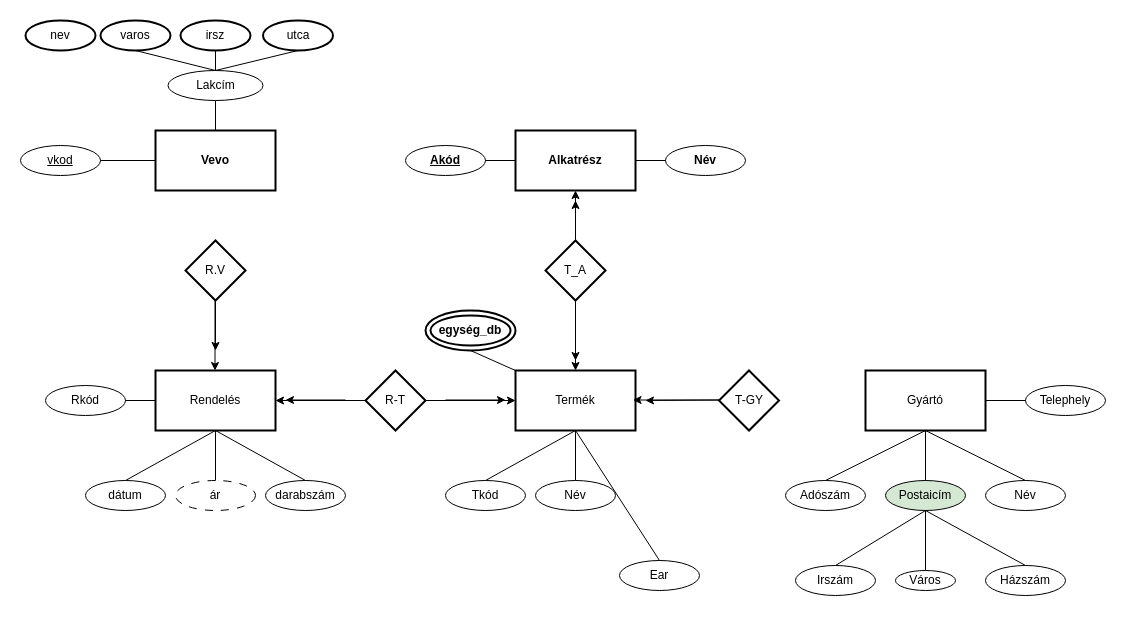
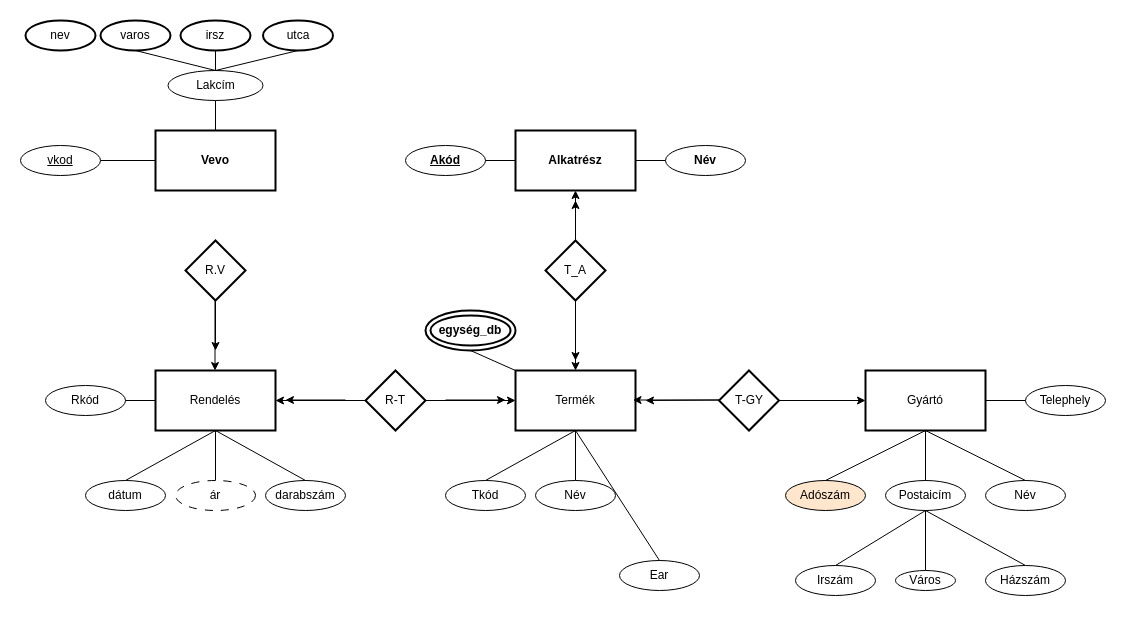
  <mxCell id="0" />
  <mxCell id="1" parent="0" />
  <mxCell id="2" value="Gyártó" style="rounded=0;whiteSpace=wrap;html=1;strokeWidth=2;" parent="1" vertex="1"><mxGeometry x="865" y="370" width="120" height="60" as="geometry" /></mxCell>
  <mxCell id="3" value="Termék" style="rounded=0;whiteSpace=wrap;html=1;strokeWidth=2;" parent="1" vertex="1"><mxGeometry x="515" y="370" width="120" height="60" as="geometry" /></mxCell>
  <mxCell id="4" value="T-GY" style="rhombus;whiteSpace=wrap;html=1;strokeWidth=2;" parent="1" vertex="1"><mxGeometry x="718.5" y="370" width="60" height="60" as="geometry" /></mxCell>
  <mxCell id="5" value="Tkód" style="ellipse;whiteSpace=wrap;html=1;" parent="1" vertex="1"><mxGeometry x="445" y="480" width="80" height="30" as="geometry" /></mxCell>
  <mxCell id="6" value="Név" style="ellipse;whiteSpace=wrap;html=1;" parent="1" vertex="1"><mxGeometry x="535" y="480" width="80" height="30" as="geometry" /></mxCell>
  <mxCell id="7" value="Ear" style="ellipse;whiteSpace=wrap;html=1;" parent="1" vertex="1"><mxGeometry x="619" y="560" width="80" height="30" as="geometry" /></mxCell>
  <mxCell id="8" value="Telephely" style="ellipse;whiteSpace=wrap;html=1;" parent="1" vertex="1"><mxGeometry x="1025" y="385" width="80" height="30" as="geometry" /></mxCell>
  <mxCell id="9" value="Házszám" style="ellipse;whiteSpace=wrap;html=1;" parent="1" vertex="1"><mxGeometry x="985" y="565" width="80" height="30" as="geometry" /></mxCell>
  <mxCell id="10" value="Irszám" style="ellipse;whiteSpace=wrap;html=1;" parent="1" vertex="1"><mxGeometry x="795" y="565" width="80" height="30" as="geometry" /></mxCell>
  <mxCell id="11" value="Város" style="ellipse;whiteSpace=wrap;html=1;" parent="1" vertex="1"><mxGeometry x="895" y="570" width="60" height="20" as="geometry" /></mxCell>
- <mxCell id="12" value="Postaicím" style="ellipse;whiteSpace=wrap;html=1;fillColor=#d5e8d4;" parent="1" vertex="1"><mxGeometry x="885" y="480" width="80" height="30" as="geometry" /></mxCell>
- <mxCell id="13" value="Adószám" style="ellipse;whiteSpace=wrap;html=1;" parent="1" vertex="1"><mxGeometry x="785" y="480" width="80" height="30" as="geometry" /></mxCell>
+ <mxCell id="12" value="Postaicím" style="ellipse;whiteSpace=wrap;html=1;" parent="1" vertex="1"><mxGeometry x="885" y="480" width="80" height="30" as="geometry" /></mxCell>
+ <mxCell id="13" value="Adószám" style="ellipse;whiteSpace=wrap;html=1;fillColor=#ffe6cc;" parent="1" vertex="1"><mxGeometry x="785" y="480" width="80" height="30" as="geometry" /></mxCell>
  <mxCell id="14" value="Név" style="ellipse;whiteSpace=wrap;html=1;" parent="1" vertex="1"><mxGeometry x="985" y="480" width="80" height="30" as="geometry" /></mxCell>
+ <mxCell id="15" value="" style="endArrow=classic;html=1;rounded=0;exitX=1;exitY=0.5;exitDx=0;exitDy=0;entryX=0;entryY=0.5;entryDx=0;entryDy=0;" parent="1" source="4" target="2" edge="1"><mxGeometry width="50" height="50" relative="1" as="geometry"><mxPoint x="755" y="430" as="sourcePoint" /><mxPoint x="855" y="390" as="targetPoint" /><Array as="points" /></mxGeometry></mxCell>
  <mxCell id="16" value="" style="endArrow=classic;html=1;rounded=0;exitX=1;exitY=0.5;exitDx=0;exitDy=0;" parent="1" edge="1"><mxGeometry width="50" height="50" relative="1" as="geometry"><mxPoint x="718.5" y="399.5" as="sourcePoint" /><mxPoint x="645" y="400" as="targetPoint" /><Array as="points" /></mxGeometry></mxCell>
  <mxCell id="17" value="" style="endArrow=classic;html=1;rounded=0;exitX=1;exitY=0.5;exitDx=0;exitDy=0;entryX=0;entryY=0.5;entryDx=0;entryDy=0;" parent="1" edge="1"><mxGeometry width="50" height="50" relative="1" as="geometry"><mxPoint x="718.5" y="399.5" as="sourcePoint" /><mxPoint x="632.5" y="399.5" as="targetPoint" /><Array as="points" /></mxGeometry></mxCell>
  <mxCell id="18" value="" style="endArrow=none;html=1;rounded=0;entryX=0;entryY=0.5;entryDx=0;entryDy=0;exitX=1;exitY=0.5;exitDx=0;exitDy=0;" parent="1" source="2" target="8" edge="1"><mxGeometry width="50" height="50" relative="1" as="geometry"><mxPoint x="985" y="410" as="sourcePoint" /><mxPoint x="1035" y="360" as="targetPoint" /></mxGeometry></mxCell>
  <mxCell id="19" value="" style="endArrow=none;html=1;rounded=0;entryX=0.5;entryY=1;entryDx=0;entryDy=0;exitX=0.5;exitY=0;exitDx=0;exitDy=0;" parent="1" source="6" target="3" edge="1"><mxGeometry width="50" height="50" relative="1" as="geometry"><mxPoint x="545" y="470" as="sourcePoint" /><mxPoint x="585" y="470" as="targetPoint" /></mxGeometry></mxCell>
  <mxCell id="20" value="" style="endArrow=none;html=1;rounded=0;entryX=0.5;entryY=1;entryDx=0;entryDy=0;exitX=0.5;exitY=0;exitDx=0;exitDy=0;" parent="1" source="5" target="3" edge="1"><mxGeometry width="50" height="50" relative="1" as="geometry"><mxPoint x="465" y="460" as="sourcePoint" /><mxPoint x="505" y="460" as="targetPoint" /></mxGeometry></mxCell>
  <mxCell id="21" value="" style="endArrow=none;html=1;rounded=0;entryX=0.5;entryY=0;entryDx=0;entryDy=0;exitX=0.5;exitY=1;exitDx=0;exitDy=0;" parent="1" source="3" target="7" edge="1"><mxGeometry width="50" height="50" relative="1" as="geometry"><mxPoint x="595" y="460" as="sourcePoint" /><mxPoint x="635" y="460" as="targetPoint" /></mxGeometry></mxCell>
  <mxCell id="22" value="" style="endArrow=none;html=1;rounded=0;exitX=0.5;exitY=0;exitDx=0;exitDy=0;entryX=0.5;entryY=1;entryDx=0;entryDy=0;" parent="1" source="9" target="12" edge="1"><mxGeometry width="50" height="50" relative="1" as="geometry"><mxPoint x="985" y="530" as="sourcePoint" /><mxPoint x="925" y="520" as="targetPoint" /></mxGeometry></mxCell>
  <mxCell id="23" value="" style="endArrow=none;html=1;rounded=0;entryX=0.5;entryY=0;entryDx=0;entryDy=0;exitX=0.5;exitY=1;exitDx=0;exitDy=0;" parent="1" source="12" target="11" edge="1"><mxGeometry width="50" height="50" relative="1" as="geometry"><mxPoint x="915" y="540" as="sourcePoint" /><mxPoint x="955" y="540" as="targetPoint" /></mxGeometry></mxCell>
  <mxCell id="24" value="" style="endArrow=none;html=1;rounded=0;entryX=0.5;entryY=1;entryDx=0;entryDy=0;exitX=0.5;exitY=0;exitDx=0;exitDy=0;" parent="1" source="10" target="12" edge="1"><mxGeometry width="50" height="50" relative="1" as="geometry"><mxPoint x="845" y="540" as="sourcePoint" /><mxPoint x="885" y="540" as="targetPoint" /></mxGeometry></mxCell>
  <mxCell id="25" value="" style="endArrow=none;html=1;rounded=0;entryX=0.5;entryY=1;entryDx=0;entryDy=0;exitX=0.5;exitY=0;exitDx=0;exitDy=0;" parent="1" source="14" target="2" edge="1"><mxGeometry width="50" height="50" relative="1" as="geometry"><mxPoint x="975" y="460" as="sourcePoint" /><mxPoint x="1015" y="460" as="targetPoint" /></mxGeometry></mxCell>
  <mxCell id="26" value="" style="endArrow=none;html=1;rounded=0;entryX=0.5;entryY=1;entryDx=0;entryDy=0;exitX=0.5;exitY=0;exitDx=0;exitDy=0;" parent="1" source="12" target="2" edge="1"><mxGeometry width="50" height="50" relative="1" as="geometry"><mxPoint x="905" y="460" as="sourcePoint" /><mxPoint x="945" y="460" as="targetPoint" /></mxGeometry></mxCell>
  <mxCell id="27" value="" style="endArrow=none;html=1;rounded=0;entryX=0.5;entryY=1;entryDx=0;entryDy=0;exitX=0.5;exitY=0;exitDx=0;exitDy=0;" parent="1" source="13" target="2" edge="1"><mxGeometry width="50" height="50" relative="1" as="geometry"><mxPoint x="835" y="460" as="sourcePoint" /><mxPoint x="875" y="460" as="targetPoint" /></mxGeometry></mxCell>
  <mxCell id="28" value="T_A" style="rhombus;whiteSpace=wrap;html=1;strokeWidth=2;" vertex="1" parent="1"><mxGeometry x="545" y="240" width="60" height="60" as="geometry" /></mxCell>
  <mxCell id="29" value="" style="endArrow=classic;html=1;rounded=0;exitX=1;exitY=0.5;exitDx=0;exitDy=0;" edge="1" parent="1"><mxGeometry width="50" height="50" relative="1" as="geometry"><mxPoint x="575" y="300" as="sourcePoint" /><mxPoint x="575" y="360" as="targetPoint" /><Array as="points" /></mxGeometry></mxCell>
  <mxCell id="30" value="" style="endArrow=classic;html=1;rounded=0;exitX=1;exitY=0.5;exitDx=0;exitDy=0;entryX=0.5;entryY=0;entryDx=0;entryDy=0;" edge="1" parent="1" target="3"><mxGeometry width="50" height="50" relative="1" as="geometry"><mxPoint x="575" y="300" as="sourcePoint" /><mxPoint x="489" y="300" as="targetPoint" /><Array as="points" /></mxGeometry></mxCell>
  <mxCell id="31" value="&lt;b&gt;Alkatrész&lt;/b&gt;" style="rounded=0;whiteSpace=wrap;html=1;strokeWidth=2;" vertex="1" parent="1"><mxGeometry x="515" y="130" width="120" height="60" as="geometry" /></mxCell>
  <mxCell id="32" value="&lt;b&gt;Név&lt;/b&gt;" style="ellipse;whiteSpace=wrap;html=1;" vertex="1" parent="1"><mxGeometry x="665" y="145" width="80" height="30" as="geometry" /></mxCell>
  <mxCell id="33" value="&lt;b&gt;&lt;u&gt;Akód&lt;/u&gt;&lt;/b&gt;" style="ellipse;whiteSpace=wrap;html=1;" vertex="1" parent="1"><mxGeometry x="405" y="145" width="80" height="30" as="geometry" /></mxCell>
  <mxCell id="34" value="" style="endArrow=classic;html=1;rounded=0;exitX=0.5;exitY=0;exitDx=0;exitDy=0;entryX=0.5;entryY=1;entryDx=0;entryDy=0;" edge="1" parent="1" source="28" target="31"><mxGeometry width="50" height="50" relative="1" as="geometry"><mxPoint x="645" y="210" as="sourcePoint" /><mxPoint x="645" y="280" as="targetPoint" /><Array as="points" /></mxGeometry></mxCell>
  <mxCell id="35" value="" style="endArrow=classic;html=1;rounded=0;" edge="1" parent="1"><mxGeometry width="50" height="50" relative="1" as="geometry"><mxPoint x="575" y="230" as="sourcePoint" /><mxPoint x="575" y="200" as="targetPoint" /><Array as="points" /></mxGeometry></mxCell>
  <mxCell id="36" value="" style="endArrow=none;html=1;rounded=0;entryX=0;entryY=0.5;entryDx=0;entryDy=0;exitX=1;exitY=0.5;exitDx=0;exitDy=0;" edge="1" parent="1" source="33" target="31"><mxGeometry width="50" height="50" relative="1" as="geometry"><mxPoint x="485" y="159" as="sourcePoint" /><mxPoint x="515" y="159.47" as="targetPoint" /></mxGeometry></mxCell>
  <mxCell id="37" value="" style="endArrow=none;html=1;rounded=0;entryX=1;entryY=0.5;entryDx=0;entryDy=0;exitX=0;exitY=0.5;exitDx=0;exitDy=0;" edge="1" parent="1" source="32" target="31"><mxGeometry width="50" height="50" relative="1" as="geometry"><mxPoint x="505" y="190" as="sourcePoint" /><mxPoint x="525" y="170" as="targetPoint" /></mxGeometry></mxCell>
  <mxCell id="38" value="Rendelés" style="rounded=0;whiteSpace=wrap;html=1;strokeWidth=2;" vertex="1" parent="1"><mxGeometry x="155" y="370" width="120" height="60" as="geometry" /></mxCell>
  <mxCell id="39" value="dátum" style="ellipse;whiteSpace=wrap;html=1;" vertex="1" parent="1"><mxGeometry x="85" y="480" width="80" height="30" as="geometry" /></mxCell>
  <mxCell id="40" value="ár" style="ellipse;whiteSpace=wrap;html=1;dashed=1;dashPattern=8 8;" vertex="1" parent="1"><mxGeometry x="175" y="480" width="80" height="30" as="geometry" /></mxCell>
  <mxCell id="41" value="darabszám" style="ellipse;whiteSpace=wrap;html=1;" vertex="1" parent="1"><mxGeometry x="265" y="480" width="80" height="30" as="geometry" /></mxCell>
  <mxCell id="42" value="" style="endArrow=none;html=1;rounded=0;entryX=0.5;entryY=1;entryDx=0;entryDy=0;exitX=0.5;exitY=0;exitDx=0;exitDy=0;" edge="1" parent="1" source="40" target="38"><mxGeometry width="50" height="50" relative="1" as="geometry"><mxPoint x="418" y="555" as="sourcePoint" /><mxPoint x="458" y="555" as="targetPoint" /></mxGeometry></mxCell>
  <mxCell id="43" value="" style="endArrow=none;html=1;rounded=0;entryX=0.5;entryY=1;entryDx=0;entryDy=0;exitX=0.5;exitY=0;exitDx=0;exitDy=0;" edge="1" parent="1" source="39" target="38"><mxGeometry width="50" height="50" relative="1" as="geometry"><mxPoint x="338" y="545" as="sourcePoint" /><mxPoint x="378" y="545" as="targetPoint" /></mxGeometry></mxCell>
  <mxCell id="44" value="" style="endArrow=none;html=1;rounded=0;entryX=0.5;entryY=0;entryDx=0;entryDy=0;exitX=0.5;exitY=1;exitDx=0;exitDy=0;" edge="1" parent="1" source="38" target="41"><mxGeometry width="50" height="50" relative="1" as="geometry"><mxPoint x="468" y="545" as="sourcePoint" /><mxPoint x="508" y="545" as="targetPoint" /></mxGeometry></mxCell>
  <mxCell id="45" value="R-T" style="rhombus;whiteSpace=wrap;html=1;strokeWidth=2;" vertex="1" parent="1"><mxGeometry x="365" y="370" width="60" height="60" as="geometry" /></mxCell>
  <mxCell id="46" value="" style="endArrow=classic;html=1;rounded=0;exitX=0;exitY=0.5;exitDx=0;exitDy=0;entryX=1;entryY=0.5;entryDx=0;entryDy=0;" edge="1" parent="1" source="45" target="38"><mxGeometry width="50" height="50" relative="1" as="geometry"><mxPoint x="304.5" y="340" as="sourcePoint" /><mxPoint x="304.5" y="410" as="targetPoint" /><Array as="points" /></mxGeometry></mxCell>
  <mxCell id="47" value="" style="endArrow=classic;html=1;rounded=0;entryX=1;entryY=0.5;entryDx=0;entryDy=0;" edge="1" parent="1"><mxGeometry width="50" height="50" relative="1" as="geometry"><mxPoint x="345" y="399.5" as="sourcePoint" /><mxPoint x="285" y="399.5" as="targetPoint" /><Array as="points" /></mxGeometry></mxCell>
  <mxCell id="48" value="" style="endArrow=classic;html=1;rounded=0;entryX=0;entryY=0.5;entryDx=0;entryDy=0;exitX=1;exitY=0.5;exitDx=0;exitDy=0;" edge="1" parent="1" source="45" target="3"><mxGeometry width="50" height="50" relative="1" as="geometry"><mxPoint x="495" y="404.5" as="sourcePoint" /><mxPoint x="435" y="404.5" as="targetPoint" /><Array as="points" /></mxGeometry></mxCell>
  <mxCell id="49" value="" style="endArrow=classic;html=1;rounded=0;entryX=0;entryY=0.5;entryDx=0;entryDy=0;" edge="1" parent="1"><mxGeometry width="50" height="50" relative="1" as="geometry"><mxPoint x="445" y="399.5" as="sourcePoint" /><mxPoint x="505" y="399.5" as="targetPoint" /><Array as="points" /></mxGeometry></mxCell>
  <mxCell id="50" value="Rkód" style="ellipse;whiteSpace=wrap;html=1;" vertex="1" parent="1"><mxGeometry x="45" y="385" width="80" height="30" as="geometry" /></mxCell>
  <mxCell id="51" value="" style="endArrow=none;html=1;rounded=0;entryX=0;entryY=0.5;entryDx=0;entryDy=0;exitX=1;exitY=0.5;exitDx=0;exitDy=0;" edge="1" parent="1" source="50" target="38"><mxGeometry width="50" height="50" relative="1" as="geometry"><mxPoint x="15" y="480" as="sourcePoint" /><mxPoint x="65" y="430" as="targetPoint" /></mxGeometry></mxCell>
  <mxCell id="52" value="" style="ellipse;whiteSpace=wrap;html=1;strokeWidth=2;" vertex="1" parent="1"><mxGeometry x="425" y="310" width="90" height="40" as="geometry" /></mxCell>
  <mxCell id="53" value="&lt;b&gt;egység_db&lt;/b&gt;" style="ellipse;whiteSpace=wrap;html=1;strokeWidth=2;" vertex="1" parent="1"><mxGeometry x="430" y="315" width="80" height="30" as="geometry" /></mxCell>
  <mxCell id="54" value="" style="endArrow=none;html=1;rounded=0;exitX=0;exitY=0;exitDx=0;exitDy=0;entryX=0.5;entryY=1;entryDx=0;entryDy=0;" edge="1" parent="1" source="3" target="52"><mxGeometry width="50" height="50" relative="1" as="geometry"><mxPoint x="395" y="330" as="sourcePoint" /><mxPoint x="445" y="280" as="targetPoint" /></mxGeometry></mxCell>
  <mxCell id="55" value="R.V" style="rhombus;whiteSpace=wrap;html=1;strokeWidth=2;" vertex="1" parent="1"><mxGeometry x="185" y="240" width="60" height="60" as="geometry" /></mxCell>
  <mxCell id="56" value="" style="endArrow=classic;html=1;rounded=0;" edge="1" parent="1"><mxGeometry width="50" height="50" relative="1" as="geometry"><mxPoint x="215" y="300" as="sourcePoint" /><mxPoint x="215" y="350" as="targetPoint" /><Array as="points" /></mxGeometry></mxCell>
  <mxCell id="57" value="" style="endArrow=classic;html=1;rounded=0;entryX=0.5;entryY=0;entryDx=0;entryDy=0;exitX=0.5;exitY=1;exitDx=0;exitDy=0;" edge="1" parent="1"><mxGeometry width="50" height="50" relative="1" as="geometry"><mxPoint x="214.5" y="300" as="sourcePoint" /><mxPoint x="214.5" y="370" as="targetPoint" /><Array as="points" /></mxGeometry></mxCell>
  <mxCell id="58" value="&lt;b&gt;Vevo&lt;/b&gt;" style="rounded=0;whiteSpace=wrap;html=1;strokeWidth=2;" vertex="1" parent="1"><mxGeometry x="155" y="130" width="120" height="60" as="geometry" /></mxCell>
  <mxCell id="59" value="utca" style="ellipse;whiteSpace=wrap;html=1;strokeWidth=2;" vertex="1" parent="1"><mxGeometry x="262.5" y="20" width="70" height="30" as="geometry" /></mxCell>
  <mxCell id="60" value="&lt;u&gt;vkod&lt;/u&gt;" style="ellipse;whiteSpace=wrap;html=1;" vertex="1" parent="1"><mxGeometry x="20" y="145" width="80" height="30" as="geometry" /></mxCell>
  <mxCell id="61" value="irsz" style="ellipse;whiteSpace=wrap;html=1;strokeWidth=2;" vertex="1" parent="1"><mxGeometry x="180" y="20" width="70" height="30" as="geometry" /></mxCell>
  <mxCell id="62" value="varos" style="ellipse;whiteSpace=wrap;html=1;strokeWidth=2;" vertex="1" parent="1"><mxGeometry x="100" y="20" width="70" height="30" as="geometry" /></mxCell>
  <mxCell id="63" value="Lakcím" style="ellipse;whiteSpace=wrap;html=1;" vertex="1" parent="1"><mxGeometry x="167.5" y="70" width="95" height="30" as="geometry" /></mxCell>
  <mxCell id="64" value="nev" style="ellipse;whiteSpace=wrap;html=1;strokeWidth=2;" vertex="1" parent="1"><mxGeometry x="25" y="20" width="70" height="30" as="geometry" /></mxCell>
  <mxCell id="65" value="" style="endArrow=none;html=1;rounded=0;entryX=0;entryY=0.5;entryDx=0;entryDy=0;exitX=1;exitY=0.5;exitDx=0;exitDy=0;" edge="1" parent="1" source="60" target="58"><mxGeometry width="50" height="50" relative="1" as="geometry"><mxPoint x="75" y="225" as="sourcePoint" /><mxPoint x="125" y="175" as="targetPoint" /></mxGeometry></mxCell>
  <mxCell id="66" value="" style="endArrow=none;html=1;rounded=0;entryX=0.5;entryY=0;entryDx=0;entryDy=0;exitX=0.5;exitY=1;exitDx=0;exitDy=0;" edge="1" parent="1" source="59" target="63"><mxGeometry width="50" height="50" relative="1" as="geometry"><mxPoint x="120" y="180" as="sourcePoint" /><mxPoint x="175" y="180" as="targetPoint" /><Array as="points" /></mxGeometry></mxCell>
  <mxCell id="67" value="" style="endArrow=none;html=1;rounded=0;entryX=0.5;entryY=1;entryDx=0;entryDy=0;exitX=0.5;exitY=0;exitDx=0;exitDy=0;" edge="1" parent="1" source="63" target="62"><mxGeometry width="50" height="50" relative="1" as="geometry"><mxPoint x="215" y="70" as="sourcePoint" /><mxPoint x="102" y="90" as="targetPoint" /><Array as="points" /></mxGeometry></mxCell>
  <mxCell id="68" value="" style="endArrow=none;html=1;rounded=0;entryX=0.5;entryY=1;entryDx=0;entryDy=0;exitX=0.5;exitY=0;exitDx=0;exitDy=0;" edge="1" parent="1" source="63" target="61"><mxGeometry width="50" height="50" relative="1" as="geometry"><mxPoint x="175" y="110" as="sourcePoint" /><mxPoint x="145" y="60" as="targetPoint" /><Array as="points" /></mxGeometry></mxCell>
  <mxCell id="69" value="" style="endArrow=none;html=1;rounded=0;entryX=0.5;entryY=1;entryDx=0;entryDy=0;exitX=0.5;exitY=0;exitDx=0;exitDy=0;" edge="1" parent="1" source="58" target="63"><mxGeometry width="50" height="50" relative="1" as="geometry"><mxPoint x="225" y="80" as="sourcePoint" /><mxPoint x="225" y="60" as="targetPoint" /><Array as="points" /></mxGeometry></mxCell>
